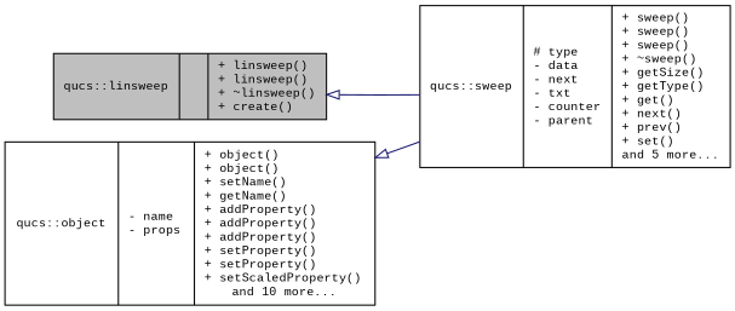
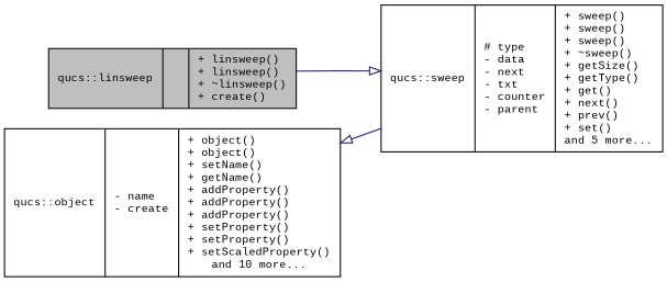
  digraph {
    fontname="Liberation Mono"
    rankdir=LR
    node [color=black fillcolor=white fontname="Liberation Mono" fontsize=10 shape=record style=filled]
    edge [arrowtail=onormal color=midnightblue dir=back fontname="Liberation Mono" fontsize=10 labelfontname=Helvetica labelfontsize=10 style=solid]
    n1 [fillcolor=grey75 fontcolor=black height=0.2 label="{qucs::linsweep\n||+ linsweep()\l+ linsweep()\l+ ~linsweep()\l+ create()\l}" width=0.4]
    n2 [height=0.2 label="{qucs::sweep\n|# type\l- data\l- next\l- txt\l- counter\l- parent\l|+ sweep()\l+ sweep()\l+ sweep()\l+ ~sweep()\l+ getSize()\l+ getType()\l+ get()\l+ next()\l+ prev()\l+ set()\land 5 more...}" width=0.4]
-   n3 [height=0.2 label="{qucs::object\n|- name\l- props\l|+ object()\l+ object()\l+ setName()\l+ getName()\l+ addProperty()\l+ addProperty()\l+ addProperty()\l+ setProperty()\l+ setProperty()\l+ setScaledProperty()\land 10 more...}" width=0.4]
-   n1 -> n2
+   n3 [height=0.2 label="{qucs::object\n|- name\l- create\l|+ object()\l+ object()\l+ setName()\l+ getName()\l+ addProperty()\l+ addProperty()\l+ addProperty()\l+ setProperty()\l+ setProperty()\l+ setScaledProperty()\land 10 more...}" width=0.4]
+   n2 -> n1
    n3 -> n2
  }
